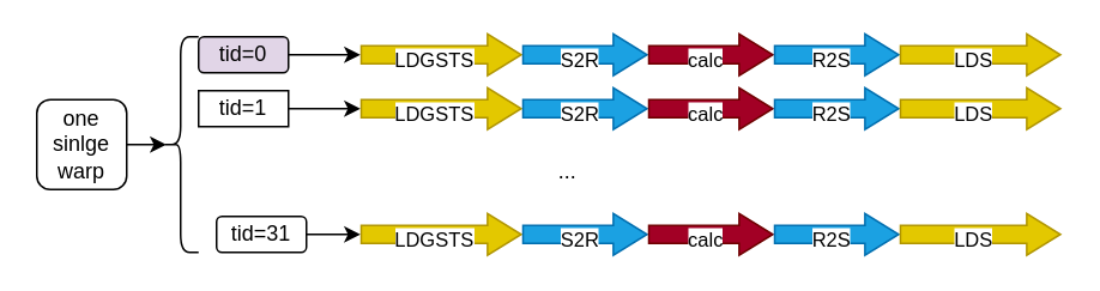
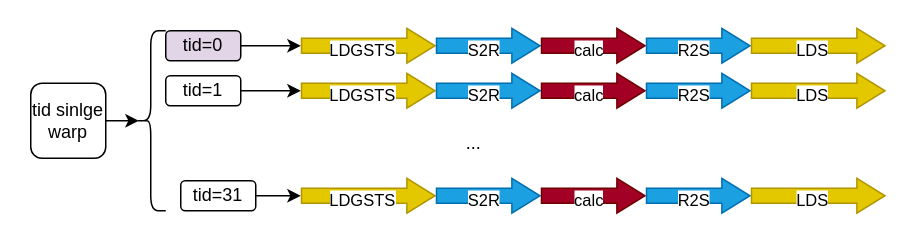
  <mxCell id="0" />
  <mxCell id="1" parent="0" />
  <mxCell id="2" value="" style="shape=flexArrow;endArrow=classic;html=1;rounded=0;endWidth=12.083;endSize=5.917;fillColor=#e3c800;strokeColor=#B09500;" edge="1" parent="1"><mxGeometry width="50" height="50" relative="1" as="geometry"><mxPoint x="200" y="30" as="sourcePoint" /><mxPoint x="290" y="30" as="targetPoint" /></mxGeometry></mxCell>
  <mxCell id="3" value="LDGSTS" style="edgeLabel;html=1;align=center;verticalAlign=middle;resizable=0;points=[];" vertex="1" connectable="0" parent="2"><mxGeometry x="-0.083" y="-2" relative="1" as="geometry"><mxPoint x="-1" as="offset" /></mxGeometry></mxCell>
  <mxCell id="4" value="" style="shape=flexArrow;endArrow=classic;html=1;rounded=0;endWidth=12.083;endSize=5.917;fillColor=#1ba1e2;strokeColor=#006EAF;" edge="1" parent="1"><mxGeometry width="50" height="50" relative="1" as="geometry"><mxPoint x="290" y="30" as="sourcePoint" /><mxPoint x="360" y="30" as="targetPoint" /></mxGeometry></mxCell>
  <mxCell id="5" value="S2R" style="edgeLabel;html=1;align=center;verticalAlign=middle;resizable=0;points=[];" vertex="1" connectable="0" parent="4"><mxGeometry x="-0.083" y="-2" relative="1" as="geometry"><mxPoint x="-1" as="offset" /></mxGeometry></mxCell>
  <mxCell id="6" value="" style="shape=flexArrow;endArrow=classic;html=1;rounded=0;endWidth=12.083;endSize=5.917;fillColor=#a20025;strokeColor=#6F0000;" edge="1" parent="1"><mxGeometry width="50" height="50" relative="1" as="geometry"><mxPoint x="360" y="30" as="sourcePoint" /><mxPoint x="430" y="30" as="targetPoint" /></mxGeometry></mxCell>
  <mxCell id="7" value="calc" style="edgeLabel;html=1;align=center;verticalAlign=middle;resizable=0;points=[];" vertex="1" connectable="0" parent="6"><mxGeometry x="-0.083" y="-2" relative="1" as="geometry"><mxPoint x="-1" as="offset" /></mxGeometry></mxCell>
  <mxCell id="8" value="" style="shape=flexArrow;endArrow=classic;html=1;rounded=0;endWidth=12.083;endSize=5.917;fillColor=#1ba1e2;strokeColor=#006EAF;" edge="1" parent="1"><mxGeometry width="50" height="50" relative="1" as="geometry"><mxPoint x="430" y="30" as="sourcePoint" /><mxPoint x="500" y="30" as="targetPoint" /></mxGeometry></mxCell>
  <mxCell id="9" value="R2S" style="edgeLabel;html=1;align=center;verticalAlign=middle;resizable=0;points=[];" vertex="1" connectable="0" parent="8"><mxGeometry x="-0.083" y="-2" relative="1" as="geometry"><mxPoint x="-1" as="offset" /></mxGeometry></mxCell>
  <mxCell id="10" value="" style="shape=flexArrow;endArrow=classic;html=1;rounded=0;endWidth=12.083;endSize=5.917;fillColor=#e3c800;strokeColor=#B09500;" edge="1" parent="1"><mxGeometry width="50" height="50" relative="1" as="geometry"><mxPoint x="500" y="30" as="sourcePoint" /><mxPoint x="590" y="30" as="targetPoint" /></mxGeometry></mxCell>
  <mxCell id="11" value="LDS" style="edgeLabel;html=1;align=center;verticalAlign=middle;resizable=0;points=[];" vertex="1" connectable="0" parent="10"><mxGeometry x="-0.083" y="-2" relative="1" as="geometry"><mxPoint x="-1" as="offset" /></mxGeometry></mxCell>
  <mxCell id="12" value="tid=0" style="rounded=1;whiteSpace=wrap;html=1;fillColor=#e1d5e7;" vertex="1" parent="1"><mxGeometry x="110" y="20" width="50" height="20" as="geometry" /></mxCell>
  <mxCell id="13" value="" style="endArrow=classic;html=1;rounded=0;exitX=1;exitY=0.5;exitDx=0;exitDy=0;" edge="1" parent="1" source="12"><mxGeometry width="50" height="50" relative="1" as="geometry"><mxPoint x="140" y="110" as="sourcePoint" /><mxPoint x="200" y="30" as="targetPoint" /></mxGeometry></mxCell>
  <mxCell id="14" value="" style="shape=flexArrow;endArrow=classic;html=1;rounded=0;endWidth=12.083;endSize=5.917;fillColor=#e3c800;strokeColor=#B09500;" edge="1" parent="1"><mxGeometry width="50" height="50" relative="1" as="geometry"><mxPoint x="200" y="60" as="sourcePoint" /><mxPoint x="290" y="60" as="targetPoint" /></mxGeometry></mxCell>
  <mxCell id="15" value="LDGSTS" style="edgeLabel;html=1;align=center;verticalAlign=middle;resizable=0;points=[];" vertex="1" connectable="0" parent="14"><mxGeometry x="-0.083" y="-2" relative="1" as="geometry"><mxPoint x="-1" as="offset" /></mxGeometry></mxCell>
  <mxCell id="16" value="" style="shape=flexArrow;endArrow=classic;html=1;rounded=0;endWidth=12.083;endSize=5.917;fillColor=#1ba1e2;strokeColor=#006EAF;" edge="1" parent="1"><mxGeometry width="50" height="50" relative="1" as="geometry"><mxPoint x="290" y="60" as="sourcePoint" /><mxPoint x="360" y="60" as="targetPoint" /></mxGeometry></mxCell>
  <mxCell id="17" value="S2R" style="edgeLabel;html=1;align=center;verticalAlign=middle;resizable=0;points=[];" vertex="1" connectable="0" parent="16"><mxGeometry x="-0.083" y="-2" relative="1" as="geometry"><mxPoint x="-1" as="offset" /></mxGeometry></mxCell>
  <mxCell id="18" value="" style="shape=flexArrow;endArrow=classic;html=1;rounded=0;endWidth=12.083;endSize=5.917;fillColor=#a20025;strokeColor=#6F0000;" edge="1" parent="1"><mxGeometry width="50" height="50" relative="1" as="geometry"><mxPoint x="360" y="60" as="sourcePoint" /><mxPoint x="430" y="60" as="targetPoint" /></mxGeometry></mxCell>
  <mxCell id="19" value="calc" style="edgeLabel;html=1;align=center;verticalAlign=middle;resizable=0;points=[];" vertex="1" connectable="0" parent="18"><mxGeometry x="-0.083" y="-2" relative="1" as="geometry"><mxPoint x="-1" as="offset" /></mxGeometry></mxCell>
  <mxCell id="20" value="" style="shape=flexArrow;endArrow=classic;html=1;rounded=0;endWidth=12.083;endSize=5.917;fillColor=#1ba1e2;strokeColor=#006EAF;" edge="1" parent="1"><mxGeometry width="50" height="50" relative="1" as="geometry"><mxPoint x="430" y="60" as="sourcePoint" /><mxPoint x="500" y="60" as="targetPoint" /></mxGeometry></mxCell>
  <mxCell id="21" value="R2S" style="edgeLabel;html=1;align=center;verticalAlign=middle;resizable=0;points=[];" vertex="1" connectable="0" parent="20"><mxGeometry x="-0.083" y="-2" relative="1" as="geometry"><mxPoint x="-1" as="offset" /></mxGeometry></mxCell>
  <mxCell id="22" value="" style="shape=flexArrow;endArrow=classic;html=1;rounded=0;endWidth=12.083;endSize=5.917;fillColor=#e3c800;strokeColor=#B09500;" edge="1" parent="1"><mxGeometry width="50" height="50" relative="1" as="geometry"><mxPoint x="500" y="60" as="sourcePoint" /><mxPoint x="590" y="60" as="targetPoint" /></mxGeometry></mxCell>
  <mxCell id="23" value="LDS" style="edgeLabel;html=1;align=center;verticalAlign=middle;resizable=0;points=[];" vertex="1" connectable="0" parent="22"><mxGeometry x="-0.083" y="-2" relative="1" as="geometry"><mxPoint x="-1" as="offset" /></mxGeometry></mxCell>
- <mxCell id="24" value="tid=1" style="whiteSpace=wrap;html=1;rounded=0;" vertex="1" parent="1"><mxGeometry x="110" y="50" width="50" height="20" as="geometry" /></mxCell>
+ <mxCell id="24" value="tid=1" style="rounded=1;whiteSpace=wrap;html=1;" vertex="1" parent="1"><mxGeometry x="110" y="50" width="50" height="20" as="geometry" /></mxCell>
  <mxCell id="25" value="" style="endArrow=classic;html=1;rounded=0;exitX=1;exitY=0.5;exitDx=0;exitDy=0;" edge="1" parent="1" source="24"><mxGeometry width="50" height="50" relative="1" as="geometry"><mxPoint x="140" y="140" as="sourcePoint" /><mxPoint x="200" y="60" as="targetPoint" /></mxGeometry></mxCell>
  <mxCell id="26" value="..." style="text;html=1;align=center;verticalAlign=middle;resizable=0;points=[];autosize=1;strokeColor=none;fillColor=none;" vertex="1" parent="1"><mxGeometry x="300" y="80" width="30" height="30" as="geometry" /></mxCell>
  <mxCell id="27" value="" style="shape=flexArrow;endArrow=classic;html=1;rounded=0;endWidth=12.083;endSize=5.917;fillColor=#e3c800;strokeColor=#B09500;" edge="1" parent="1"><mxGeometry width="50" height="50" relative="1" as="geometry"><mxPoint x="200" y="130" as="sourcePoint" /><mxPoint x="290" y="130" as="targetPoint" /></mxGeometry></mxCell>
  <mxCell id="28" value="LDGSTS" style="edgeLabel;html=1;align=center;verticalAlign=middle;resizable=0;points=[];" vertex="1" connectable="0" parent="27"><mxGeometry x="-0.083" y="-2" relative="1" as="geometry"><mxPoint x="-1" as="offset" /></mxGeometry></mxCell>
  <mxCell id="29" value="" style="shape=flexArrow;endArrow=classic;html=1;rounded=0;endWidth=12.083;endSize=5.917;fillColor=#1ba1e2;strokeColor=#006EAF;" edge="1" parent="1"><mxGeometry width="50" height="50" relative="1" as="geometry"><mxPoint x="290" y="130" as="sourcePoint" /><mxPoint x="360" y="130" as="targetPoint" /></mxGeometry></mxCell>
  <mxCell id="30" value="S2R" style="edgeLabel;html=1;align=center;verticalAlign=middle;resizable=0;points=[];" vertex="1" connectable="0" parent="29"><mxGeometry x="-0.083" y="-2" relative="1" as="geometry"><mxPoint x="-1" as="offset" /></mxGeometry></mxCell>
  <mxCell id="31" value="" style="shape=flexArrow;endArrow=classic;html=1;rounded=0;endWidth=12.083;endSize=5.917;fillColor=#a20025;strokeColor=#6F0000;" edge="1" parent="1"><mxGeometry width="50" height="50" relative="1" as="geometry"><mxPoint x="360" y="130" as="sourcePoint" /><mxPoint x="430" y="130" as="targetPoint" /></mxGeometry></mxCell>
  <mxCell id="32" value="calc" style="edgeLabel;html=1;align=center;verticalAlign=middle;resizable=0;points=[];" vertex="1" connectable="0" parent="31"><mxGeometry x="-0.083" y="-2" relative="1" as="geometry"><mxPoint x="-1" as="offset" /></mxGeometry></mxCell>
  <mxCell id="33" value="" style="shape=flexArrow;endArrow=classic;html=1;rounded=0;endWidth=12.083;endSize=5.917;fillColor=#1ba1e2;strokeColor=#006EAF;" edge="1" parent="1"><mxGeometry width="50" height="50" relative="1" as="geometry"><mxPoint x="430" y="130" as="sourcePoint" /><mxPoint x="500" y="130" as="targetPoint" /></mxGeometry></mxCell>
  <mxCell id="34" value="R2S" style="edgeLabel;html=1;align=center;verticalAlign=middle;resizable=0;points=[];" vertex="1" connectable="0" parent="33"><mxGeometry x="-0.083" y="-2" relative="1" as="geometry"><mxPoint x="-1" as="offset" /></mxGeometry></mxCell>
  <mxCell id="35" value="" style="shape=flexArrow;endArrow=classic;html=1;rounded=0;endWidth=12.083;endSize=5.917;fillColor=#e3c800;strokeColor=#B09500;" edge="1" parent="1"><mxGeometry width="50" height="50" relative="1" as="geometry"><mxPoint x="500" y="130" as="sourcePoint" /><mxPoint x="590" y="130" as="targetPoint" /></mxGeometry></mxCell>
  <mxCell id="36" value="LDS" style="edgeLabel;html=1;align=center;verticalAlign=middle;resizable=0;points=[];" vertex="1" connectable="0" parent="35"><mxGeometry x="-0.083" y="-2" relative="1" as="geometry"><mxPoint x="-1" as="offset" /></mxGeometry></mxCell>
  <mxCell id="37" value="tid=31" style="rounded=1;whiteSpace=wrap;html=1;" vertex="1" parent="1"><mxGeometry x="120" y="120" width="50" height="20" as="geometry" /></mxCell>
  <mxCell id="38" value="" style="endArrow=classic;html=1;rounded=0;exitX=1;exitY=0.5;exitDx=0;exitDy=0;" edge="1" parent="1" source="37"><mxGeometry width="50" height="50" relative="1" as="geometry"><mxPoint x="140" y="210" as="sourcePoint" /><mxPoint x="200" y="130" as="targetPoint" /></mxGeometry></mxCell>
  <mxCell id="39" value="" style="shape=curlyBracket;whiteSpace=wrap;html=1;rounded=1;labelPosition=left;verticalLabelPosition=middle;align=right;verticalAlign=middle;" vertex="1" parent="1"><mxGeometry x="90" y="20" width="20" height="120" as="geometry" /></mxCell>
- <mxCell id="40" value="one sinlge warp" style="rounded=1;whiteSpace=wrap;html=1;" vertex="1" parent="1"><mxGeometry x="20" y="55" width="50" height="50" as="geometry" /></mxCell>
+ <mxCell id="40" value="tid sinlge warp" style="rounded=1;whiteSpace=wrap;html=1;" vertex="1" parent="1"><mxGeometry x="20" y="55" width="50" height="50" as="geometry" /></mxCell>
  <mxCell id="41" style="edgeStyle=orthogonalEdgeStyle;rounded=0;orthogonalLoop=1;jettySize=auto;html=1;entryX=0.1;entryY=0.5;entryDx=0;entryDy=0;entryPerimeter=0;" edge="1" parent="1" source="40" target="39"><mxGeometry relative="1" as="geometry" /></mxCell>
